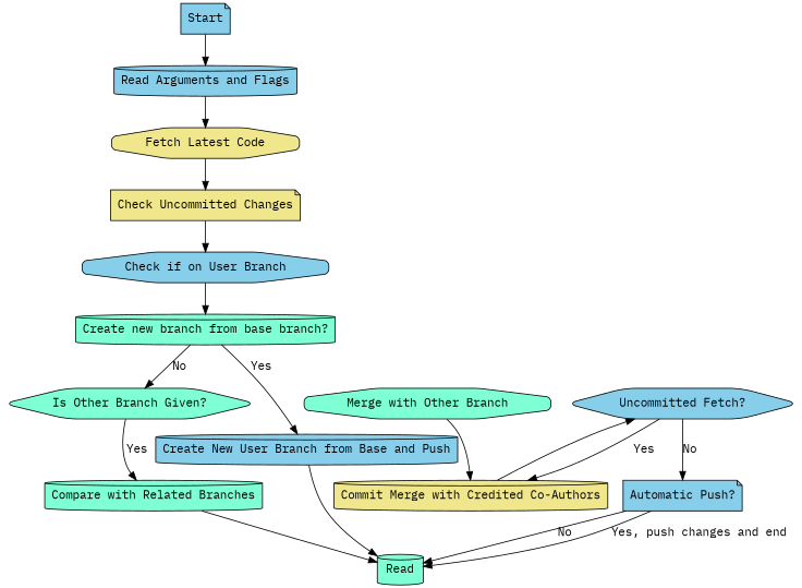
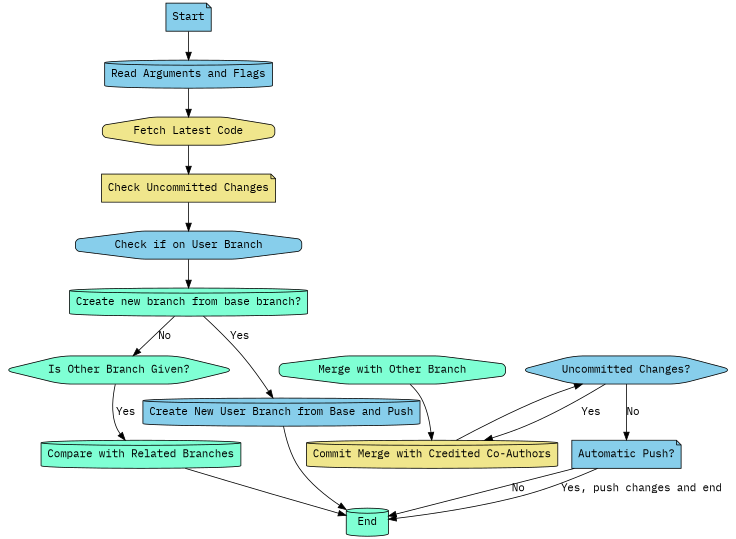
  digraph {
    fontname="IBM Plex Mono"
    rankdir=TB
    node [color=black fillcolor=skyblue fontname="IBM Plex Mono" shape=cylinder style="rounded,filled"]
    edge [color=black dir=forward fontname="IBM Plex Mono"]
    n1 [label=Start shape=note]
    n2 [label="Read Arguments and Flags"]
    n3 [fillcolor=khaki label="Fetch Latest Code" shape=octagon]
    n4 [fillcolor=khaki label="Check Uncommitted Changes" shape=note]
    n5 [label="Check if on User Branch" shape=octagon]
    n6 [fillcolor=aquamarine label="Create new branch from base branch?"]
    n7 [fillcolor=aquamarine label="Is Other Branch Given?" shape=hexagon]
    n8 [label="Create New User Branch from Base and Push"]
    n9 [fillcolor=aquamarine label="Compare with Related Branches"]
-   n10 [fillcolor=aquamarine label=Read]
+   n10 [fillcolor=aquamarine label=End]
    n11 [fillcolor=aquamarine label="Merge with Other Branch" shape=octagon]
    n12 [fillcolor=khaki label="Commit Merge with Credited Co-Authors"]
-   n13 [label="Uncommitted Fetch?" shape=hexagon]
+   n13 [label="Uncommitted Changes?" shape=hexagon]
    n14 [label="Automatic Push?" shape=note]
    n1 -> n2
    n2 -> n3
    n3 -> n4
    n4 -> n5
    n5 -> n6
    n6 -> n7 [label=No]
    n6 -> n8 [label=Yes]
    n7 -> n9 [label=Yes]
    n8 -> n10
    n9 -> n10
    n11 -> n12
    n12 -> n13
    n13 -> n12 [label=Yes]
    n13 -> n14 [label=No]
    n14 -> n10 [label=No]
    n14 -> n10 [label="Yes, push changes and end"]
  }
